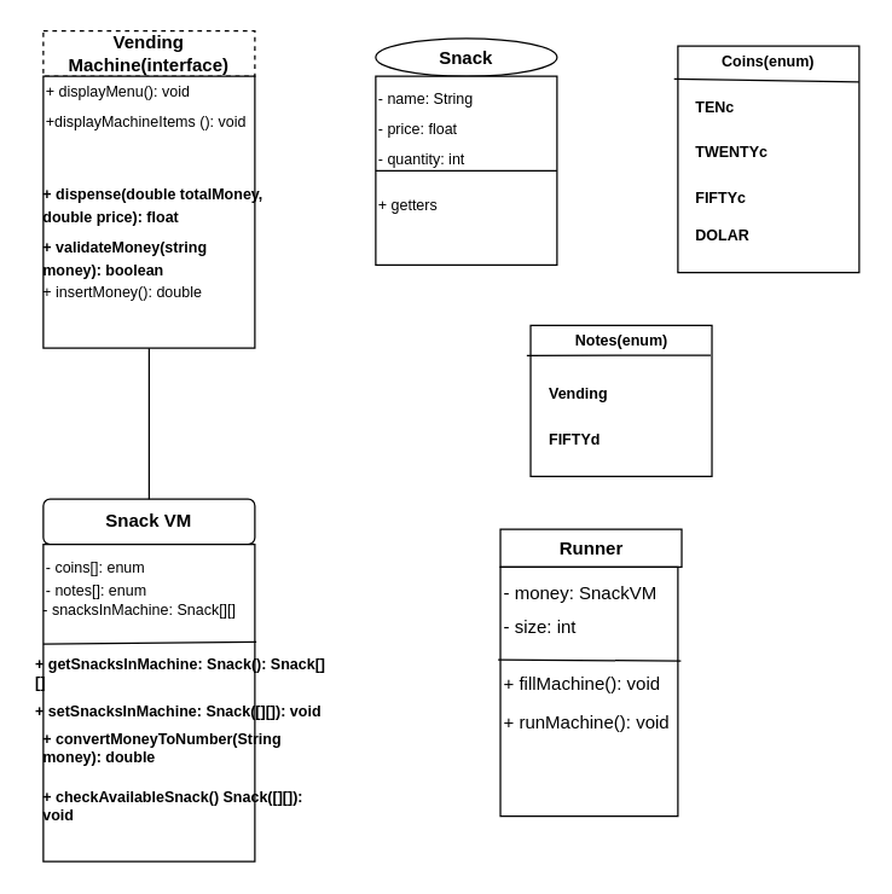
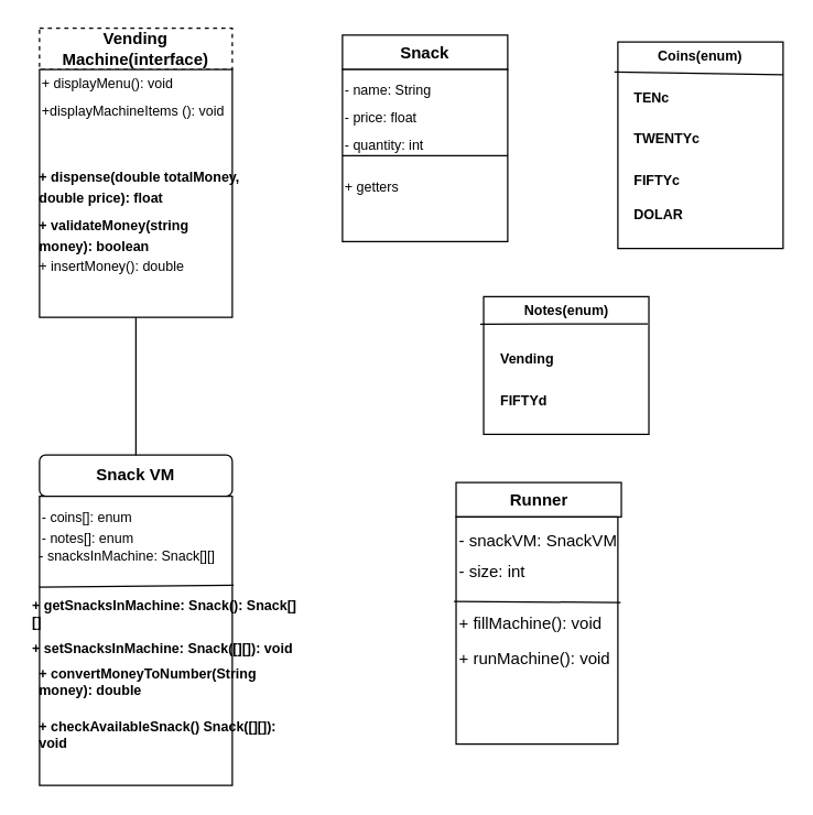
  <mxCell id="0" />
  <mxCell id="1" parent="0" />
  <mxCell id="2" value="Vending Machine(interface)" style="rounded=0;whiteSpace=wrap;html=1;fontStyle=1;dashed=1;" vertex="1" parent="1"><mxGeometry x="28" y="20" width="140" height="30" as="geometry" /></mxCell>
  <mxCell id="3" value="" style="rounded=0;whiteSpace=wrap;html=1;" vertex="1" parent="1"><mxGeometry x="28" y="50" width="140" height="180" as="geometry" /></mxCell>
  <mxCell id="4" value="&lt;font style=&quot;font-size: 10px;&quot;&gt;+ displayMenu(): void&lt;/font&gt;" style="text;html=1;strokeColor=none;fillColor=none;align=left;verticalAlign=middle;whiteSpace=wrap;rounded=0;" vertex="1" parent="1"><mxGeometry x="28" y="55" width="110" height="10" as="geometry" /></mxCell>
  <mxCell id="5" value="&lt;font style=&quot;font-size: 10px;&quot;&gt;+ validateMoney(string money): boolean&lt;/font&gt;" style="text;html=1;strokeColor=none;fillColor=none;align=left;verticalAlign=middle;whiteSpace=wrap;rounded=0;fontStyle=1" vertex="1" parent="1"><mxGeometry x="25.5" y="160" width="150" height="20" as="geometry" /></mxCell>
  <mxCell id="6" value="&lt;font style=&quot;font-size: 10px;&quot;&gt;+ dispense(double totalMoney, double price): float&lt;/font&gt;" style="text;html=1;strokeColor=none;fillColor=none;align=left;verticalAlign=middle;whiteSpace=wrap;rounded=0;fontStyle=1" vertex="1" parent="1"><mxGeometry x="25.5" y="130" width="160" height="10" as="geometry" /></mxCell>
  <mxCell id="7" value="Snack VM" style="whiteSpace=wrap;html=1;fontStyle=1;rounded=1;" vertex="1" parent="1"><mxGeometry x="28" y="330" width="140" height="30" as="geometry" /></mxCell>
  <mxCell id="8" value="" style="rounded=0;whiteSpace=wrap;html=1;" vertex="1" parent="1"><mxGeometry x="28" y="360" width="140" height="210" as="geometry" /></mxCell>
  <mxCell id="9" value="" style="endArrow=none;html=1;rounded=0;fontSize=10;exitX=0.5;exitY=0;exitDx=0;exitDy=0;entryX=0.5;entryY=1;entryDx=0;entryDy=0;" edge="1" parent="1" source="7" target="3"><mxGeometry width="50" height="50" relative="1" as="geometry"><mxPoint x="155.5" y="230" as="sourcePoint" /><mxPoint x="205.5" y="180" as="targetPoint" /></mxGeometry></mxCell>
- <mxCell id="10" value="Snack" style="ellipse;whiteSpace=wrap;html=1;fontStyle=1;" vertex="1" parent="1"><mxGeometry x="248" y="25" width="120" height="25" as="geometry" /></mxCell>
+ <mxCell id="10" value="Snack" style="rounded=0;whiteSpace=wrap;html=1;fontStyle=1" vertex="1" parent="1"><mxGeometry x="248" y="25" width="120" height="25" as="geometry" /></mxCell>
  <mxCell id="11" value="" style="rounded=0;whiteSpace=wrap;html=1;" vertex="1" parent="1"><mxGeometry x="248" y="50" width="120" height="125" as="geometry" /></mxCell>
  <mxCell id="12" value="- name: String" style="text;html=1;strokeColor=none;fillColor=none;align=left;verticalAlign=middle;whiteSpace=wrap;rounded=0;fontSize=10;" vertex="1" parent="1"><mxGeometry x="248" y="60" width="90" height="10" as="geometry" /></mxCell>
  <mxCell id="13" value="- price: float" style="text;html=1;strokeColor=none;fillColor=none;align=left;verticalAlign=middle;whiteSpace=wrap;rounded=0;fontSize=10;" vertex="1" parent="1"><mxGeometry x="248" y="80" width="90" height="10" as="geometry" /></mxCell>
  <mxCell id="14" value="- quantity: int" style="text;html=1;strokeColor=none;fillColor=none;align=left;verticalAlign=middle;whiteSpace=wrap;rounded=0;fontSize=10;" vertex="1" parent="1"><mxGeometry x="248" y="100" width="90" height="10" as="geometry" /></mxCell>
  <mxCell id="15" value="" style="endArrow=none;html=1;rounded=0;fontSize=10;entryX=1;entryY=0.5;entryDx=0;entryDy=0;exitX=0;exitY=0.5;exitDx=0;exitDy=0;" edge="1" parent="1" source="11" target="11"><mxGeometry width="50" height="50" relative="1" as="geometry"><mxPoint x="188" y="155" as="sourcePoint" /><mxPoint x="238" y="105" as="targetPoint" /></mxGeometry></mxCell>
  <mxCell id="16" value="+ getters" style="text;html=1;strokeColor=none;fillColor=none;align=left;verticalAlign=middle;whiteSpace=wrap;rounded=0;fontSize=10;" vertex="1" parent="1"><mxGeometry x="248" y="125" width="100" height="20" as="geometry" /></mxCell>
  <mxCell id="17" value="- snacksInMachine: Snack[][]" style="text;html=1;strokeColor=none;fillColor=none;align=left;verticalAlign=middle;whiteSpace=wrap;rounded=0;fontSize=10;" vertex="1" parent="1"><mxGeometry x="25.5" y="395" width="135" height="15" as="geometry" /></mxCell>
  <mxCell id="18" value="- coins[]: enum" style="text;html=1;strokeColor=none;fillColor=none;align=left;verticalAlign=middle;whiteSpace=wrap;rounded=0;fontSize=10;" vertex="1" parent="1"><mxGeometry x="28" y="370" width="70" height="10" as="geometry" /></mxCell>
  <mxCell id="19" value="- notes[]: enum" style="text;html=1;strokeColor=none;fillColor=none;align=left;verticalAlign=middle;whiteSpace=wrap;rounded=0;fontSize=10;" vertex="1" parent="1"><mxGeometry x="28" y="385" width="70" height="10" as="geometry" /></mxCell>
  <mxCell id="20" value="" style="rounded=0;whiteSpace=wrap;html=1;fontSize=10;" vertex="1" parent="1"><mxGeometry x="448" y="30" width="120" height="150" as="geometry" /></mxCell>
  <mxCell id="21" value="&lt;b&gt;Coins(enum)&lt;/b&gt;" style="text;html=1;strokeColor=none;fillColor=none;align=center;verticalAlign=middle;whiteSpace=wrap;rounded=0;fontSize=10;" vertex="1" parent="1"><mxGeometry x="478" y="30" width="60" height="20" as="geometry" /></mxCell>
  <mxCell id="22" value="" style="endArrow=none;html=1;rounded=0;fontSize=10;entryX=1;entryY=0.159;entryDx=0;entryDy=0;entryPerimeter=0;exitX=-0.021;exitY=0.145;exitDx=0;exitDy=0;exitPerimeter=0;" edge="1" parent="1" source="20" target="20"><mxGeometry width="50" height="50" relative="1" as="geometry"><mxPoint x="358" y="180" as="sourcePoint" /><mxPoint x="408" y="130" as="targetPoint" /></mxGeometry></mxCell>
  <mxCell id="23" value="&lt;b&gt;TENc&lt;/b&gt;" style="text;html=1;strokeColor=none;fillColor=none;align=left;verticalAlign=middle;whiteSpace=wrap;rounded=0;fontSize=10;" vertex="1" parent="1"><mxGeometry x="458" y="55" width="60" height="30" as="geometry" /></mxCell>
  <mxCell id="24" value="&lt;b&gt;TWENTYc&lt;/b&gt;" style="text;html=1;strokeColor=none;fillColor=none;align=left;verticalAlign=middle;whiteSpace=wrap;rounded=0;fontSize=10;" vertex="1" parent="1"><mxGeometry x="458" y="85" width="60" height="30" as="geometry" /></mxCell>
  <mxCell id="25" value="&lt;b&gt;FIFTYc&lt;/b&gt;" style="text;html=1;strokeColor=none;fillColor=none;align=left;verticalAlign=middle;whiteSpace=wrap;rounded=0;fontSize=10;" vertex="1" parent="1"><mxGeometry x="458" y="115" width="60" height="30" as="geometry" /></mxCell>
  <mxCell id="26" value="&lt;b&gt;DOLAR&lt;/b&gt;" style="text;html=1;strokeColor=none;fillColor=none;align=left;verticalAlign=middle;whiteSpace=wrap;rounded=0;fontSize=10;" vertex="1" parent="1"><mxGeometry x="458" y="140" width="60" height="30" as="geometry" /></mxCell>
  <mxCell id="27" value="" style="rounded=0;whiteSpace=wrap;html=1;fontSize=10;" vertex="1" parent="1"><mxGeometry x="350.52" y="215" width="120" height="100" as="geometry" /></mxCell>
  <mxCell id="28" value="&lt;b&gt;Notes(enum)&lt;/b&gt;" style="text;html=1;strokeColor=none;fillColor=none;align=center;verticalAlign=middle;whiteSpace=wrap;rounded=0;fontSize=10;" vertex="1" parent="1"><mxGeometry x="380.52" y="215" width="60" height="20" as="geometry" /></mxCell>
  <mxCell id="29" value="" style="endArrow=none;html=1;rounded=0;fontSize=10;entryX=0.993;entryY=0.197;entryDx=0;entryDy=0;entryPerimeter=0;" edge="1" parent="1" target="27"><mxGeometry width="50" height="50" relative="1" as="geometry"><mxPoint x="348" y="235" as="sourcePoint" /><mxPoint x="310.52" y="315" as="targetPoint" /></mxGeometry></mxCell>
  <mxCell id="30" value="&lt;b&gt;Vending&lt;/b&gt;" style="text;html=1;strokeColor=none;fillColor=none;align=left;verticalAlign=middle;whiteSpace=wrap;rounded=0;fontSize=10;" vertex="1" parent="1"><mxGeometry x="360.52" y="245" width="60" height="30" as="geometry" /></mxCell>
  <mxCell id="31" value="&lt;b&gt;FIFTYd&lt;br&gt;&lt;/b&gt;" style="text;html=1;strokeColor=none;fillColor=none;align=left;verticalAlign=middle;whiteSpace=wrap;rounded=0;fontSize=10;" vertex="1" parent="1"><mxGeometry x="360.52" y="275" width="60" height="30" as="geometry" /></mxCell>
  <mxCell id="32" value="" style="endArrow=none;html=1;rounded=0;fontSize=12;entryX=1.007;entryY=0.308;entryDx=0;entryDy=0;entryPerimeter=0;" edge="1" parent="1" target="8"><mxGeometry width="50" height="50" relative="1" as="geometry"><mxPoint x="28" y="426" as="sourcePoint" /><mxPoint x="328" y="280" as="targetPoint" /></mxGeometry></mxCell>
  <mxCell id="33" value="&lt;font style=&quot;font-size: 10px;&quot;&gt;+displayMachineItems (): void&lt;/font&gt;" style="text;html=1;strokeColor=none;fillColor=none;align=left;verticalAlign=middle;whiteSpace=wrap;rounded=0;fontStyle=0" vertex="1" parent="1"><mxGeometry x="28" y="75" width="140" height="10" as="geometry" /></mxCell>
  <mxCell id="34" value="&lt;font style=&quot;font-size: 10px;&quot;&gt;+ insertMoney(): double&lt;/font&gt;" style="text;html=1;strokeColor=none;fillColor=none;align=left;verticalAlign=middle;whiteSpace=wrap;rounded=0;" vertex="1" parent="1"><mxGeometry x="25.5" y="190" width="130" height="5" as="geometry" /></mxCell>
  <mxCell id="35" value="+ getSnacksInMachine: Snack(): Snack[][]" style="text;html=1;strokeColor=none;fillColor=none;align=left;verticalAlign=middle;whiteSpace=wrap;rounded=0;fontSize=10;fontStyle=1" vertex="1" parent="1"><mxGeometry x="20.5" y="432.5" width="194" height="25" as="geometry" /></mxCell>
  <mxCell id="36" value="+ setSnacksInMachine: Snack([][]): void" style="text;html=1;strokeColor=none;fillColor=none;align=left;verticalAlign=middle;whiteSpace=wrap;rounded=0;fontSize=10;fontStyle=1" vertex="1" parent="1"><mxGeometry x="20.5" y="457.5" width="194" height="25" as="geometry" /></mxCell>
  <mxCell id="37" value="+ convertMoneyToNumber(String money): double" style="text;html=1;strokeColor=none;fillColor=none;align=left;verticalAlign=middle;whiteSpace=wrap;rounded=0;fontSize=10;fontStyle=1" vertex="1" parent="1"><mxGeometry x="25.5" y="482.5" width="194" height="25" as="geometry" /></mxCell>
  <mxCell id="38" value="+ checkAvailableSnack() Snack([][]): void" style="text;html=1;strokeColor=none;fillColor=none;align=left;verticalAlign=middle;whiteSpace=wrap;rounded=0;fontSize=10;fontStyle=1" vertex="1" parent="1"><mxGeometry x="25.5" y="520" width="194" height="25" as="geometry" /></mxCell>
  <mxCell id="39" value="Runner" style="rounded=0;whiteSpace=wrap;html=1;fontStyle=1" vertex="1" parent="1"><mxGeometry x="330.52" y="350" width="120" height="25" as="geometry" /></mxCell>
  <mxCell id="40" value="" style="rounded=0;whiteSpace=wrap;html=1;" vertex="1" parent="1"><mxGeometry x="330.52" y="375" width="117.48" height="165" as="geometry" /></mxCell>
- <mxCell id="41" value="&lt;font style=&quot;font-size: 12px;&quot;&gt;- money: SnackVM&lt;/font&gt;" style="text;html=1;strokeColor=none;fillColor=none;align=left;verticalAlign=middle;whiteSpace=wrap;rounded=0;fontSize=10;" vertex="1" parent="1"><mxGeometry x="330.52" y="380" width="140" height="25" as="geometry" /></mxCell>
+ <mxCell id="41" value="&lt;font style=&quot;font-size: 12px;&quot;&gt;- snackVM: SnackVM&lt;/font&gt;" style="text;html=1;strokeColor=none;fillColor=none;align=left;verticalAlign=middle;whiteSpace=wrap;rounded=0;fontSize=10;" vertex="1" parent="1"><mxGeometry x="330.52" y="380" width="140" height="25" as="geometry" /></mxCell>
  <mxCell id="42" value="&lt;font style=&quot;font-size: 12px;&quot;&gt;- size: int&lt;/font&gt;" style="text;html=1;strokeColor=none;fillColor=none;align=left;verticalAlign=middle;whiteSpace=wrap;rounded=0;fontSize=10;" vertex="1" parent="1"><mxGeometry x="330.52" y="410" width="90" height="10" as="geometry" /></mxCell>
  <mxCell id="43" value="" style="endArrow=none;html=1;rounded=0;fontSize=10;entryX=1.017;entryY=0.377;entryDx=0;entryDy=0;exitX=-0.013;exitY=0.372;exitDx=0;exitDy=0;exitPerimeter=0;entryPerimeter=0;" edge="1" parent="1" source="40" target="40"><mxGeometry width="50" height="50" relative="1" as="geometry"><mxPoint x="270.52" y="480" as="sourcePoint" /><mxPoint x="320.52" y="430" as="targetPoint" /></mxGeometry></mxCell>
  <mxCell id="44" value="&lt;font style=&quot;font-size: 12px;&quot;&gt;+ fillMachine(): void&lt;/font&gt;" style="text;html=1;strokeColor=none;fillColor=none;align=left;verticalAlign=middle;whiteSpace=wrap;rounded=0;fontSize=10;" vertex="1" parent="1"><mxGeometry x="330.52" y="440" width="140" height="25" as="geometry" /></mxCell>
  <mxCell id="45" value="&lt;font style=&quot;font-size: 12px;&quot;&gt;+ runMachine(): void&lt;/font&gt;" style="text;html=1;strokeColor=none;fillColor=none;align=left;verticalAlign=middle;whiteSpace=wrap;rounded=0;fontSize=10;" vertex="1" parent="1"><mxGeometry x="330.52" y="465" width="140" height="25" as="geometry" /></mxCell>
